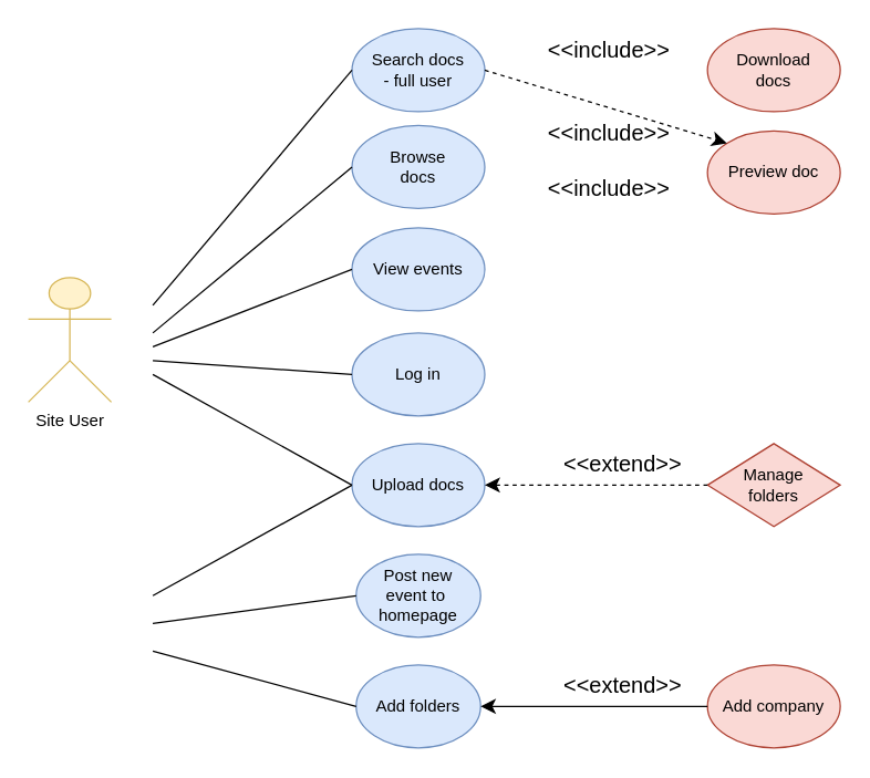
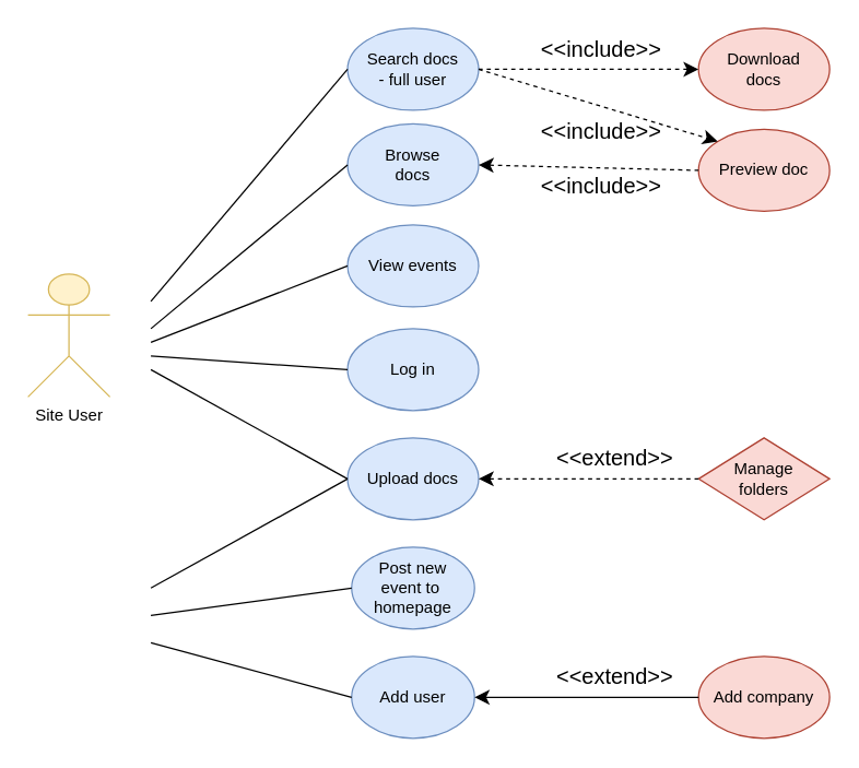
  <mxCell id="0" />
  <mxCell id="1" parent="0" />
  <mxCell id="2" value="Site User" style="shape=umlActor;verticalLabelPosition=bottom;verticalAlign=top;html=1;outlineConnect=0;fillColor=#fff2cc;strokeColor=#d6b656;" vertex="1" parent="1"><mxGeometry x="20" y="200" width="60" height="90" as="geometry" /></mxCell>
  <mxCell id="3" value="Search docs&lt;div&gt;- full user&lt;/div&gt;" style="ellipse;whiteSpace=wrap;html=1;fillColor=#dae8fc;strokeColor=#6c8ebf;" vertex="1" parent="1"><mxGeometry x="254" y="20" width="96" height="60" as="geometry" /></mxCell>
  <mxCell id="4" value="Browse&lt;div&gt;docs&lt;/div&gt;" style="ellipse;whiteSpace=wrap;html=1;fillColor=#dae8fc;strokeColor=#6c8ebf;" vertex="1" parent="1"><mxGeometry x="254" y="90" width="96" height="60" as="geometry" /></mxCell>
  <mxCell id="5" value="View events" style="ellipse;whiteSpace=wrap;html=1;fillColor=#dae8fc;strokeColor=#6c8ebf;" vertex="1" parent="1"><mxGeometry x="254" y="164" width="96" height="60" as="geometry" /></mxCell>
  <mxCell id="6" value="Log in" style="ellipse;whiteSpace=wrap;html=1;fillColor=#dae8fc;strokeColor=#6c8ebf;" vertex="1" parent="1"><mxGeometry x="254" y="240" width="96" height="60" as="geometry" /></mxCell>
  <mxCell id="7" value="Post new&lt;div&gt;event to&amp;nbsp;&lt;/div&gt;&lt;div&gt;homepage&lt;span style=&quot;color: rgba(0, 0, 0, 0); font-family: monospace; font-size: 0px; text-align: start; text-wrap: nowrap; background-color: initial;&quot;&gt;%3CmxGraphModel%3E%3Croot%3E%3CmxCell%20id%3D%220%22%2F%3E%3CmxCell%20id%3D%221%22%20parent%3D%220%22%2F%3E%3CmxCell%20id%3D%222%22%20value%3D%22Browse%26lt%3Bdiv%26gt%3Bdocs%26lt%3B%2Fdiv%26gt%3B%22%20style%3D%22ellipse%3BwhiteSpace%3Dwrap%3Bhtml%3D1%3B%22%20vertex%3D%221%22%20parent%3D%221%22%3E%3CmxGeometry%20x%3D%22330%22%20y%3D%22340%22%20width%3D%22110%22%20height%3D%2270%22%20as%3D%22geometry%22%2F%3E%3C%2FmxCell%3E%3C%2Froot%3E%3C%2FmxGraphModel%3E&lt;/span&gt;&lt;/div&gt;" style="ellipse;whiteSpace=wrap;html=1;fillColor=#dae8fc;strokeColor=#6c8ebf;" vertex="1" parent="1"><mxGeometry x="257" y="400" width="90" height="60" as="geometry" /></mxCell>
- <mxCell id="8" value="Add folders" style="ellipse;whiteSpace=wrap;html=1;fillColor=#dae8fc;strokeColor=#6c8ebf;" vertex="1" parent="1"><mxGeometry x="257" y="480" width="90" height="60" as="geometry" /></mxCell>
+ <mxCell id="8" value="Add user" style="ellipse;whiteSpace=wrap;html=1;fillColor=#dae8fc;strokeColor=#6c8ebf;" vertex="1" parent="1"><mxGeometry x="257" y="480" width="90" height="60" as="geometry" /></mxCell>
  <mxCell id="9" value="Upload docs" style="ellipse;whiteSpace=wrap;html=1;fillColor=#dae8fc;strokeColor=#6c8ebf;" vertex="1" parent="1"><mxGeometry x="254" y="320" width="96" height="60" as="geometry" /></mxCell>
  <mxCell id="10" value="Download&lt;div&gt;docs&lt;/div&gt;" style="ellipse;whiteSpace=wrap;html=1;fillColor=#fad9d5;strokeColor=#ae4132;" vertex="1" parent="1"><mxGeometry x="511" y="20" width="96" height="60" as="geometry" /></mxCell>
  <mxCell id="11" value="Preview doc" style="ellipse;whiteSpace=wrap;html=1;fillColor=#fad9d5;strokeColor=#ae4132;" vertex="1" parent="1"><mxGeometry x="511" y="94" width="96" height="60" as="geometry" /></mxCell>
  <mxCell id="12" value="Manage&lt;div&gt;folders&lt;/div&gt;" style="rhombus;whiteSpace=wrap;html=1;fillColor=#fad9d5;strokeColor=#ae4132;" vertex="1" parent="1"><mxGeometry x="511" y="320" width="96" height="60" as="geometry" /></mxCell>
  <mxCell id="13" value="Add company" style="ellipse;whiteSpace=wrap;html=1;fillColor=#fad9d5;strokeColor=#ae4132;" vertex="1" parent="1"><mxGeometry x="511" y="480" width="96" height="60" as="geometry" /></mxCell>
  <mxCell id="14" value="" style="endArrow=classic;html=1;rounded=0;fontSize=12;startSize=8;endSize=8;curved=1;exitX=1;exitY=0.5;exitDx=0;exitDy=0;entryX=0;entryY=0;entryDx=0;entryDy=0;dashed=1;" edge="1" parent="1" source="3" target="11"><mxGeometry width="50" height="50" relative="1" as="geometry"><mxPoint x="560" y="240" as="sourcePoint" /><mxPoint x="610" y="190" as="targetPoint" /></mxGeometry></mxCell>
+ <mxCell id="15" value="" style="endArrow=classic;html=1;rounded=0;fontSize=12;startSize=8;endSize=8;curved=1;exitX=1;exitY=0.5;exitDx=0;exitDy=0;entryX=0;entryY=0.5;entryDx=0;entryDy=0;dashed=1;" edge="1" parent="1" source="3" target="10"><mxGeometry width="50" height="50" relative="1" as="geometry"><mxPoint x="430" y="-30" as="sourcePoint" /><mxPoint x="480" y="-80" as="targetPoint" /></mxGeometry></mxCell>
+ <mxCell id="16" value="" style="endArrow=classic;html=1;rounded=0;fontSize=12;startSize=8;endSize=8;curved=1;exitX=0;exitY=0.5;exitDx=0;exitDy=0;entryX=1;entryY=0.5;entryDx=0;entryDy=0;dashed=1;" edge="1" parent="1" source="11" target="4"><mxGeometry width="50" height="50" relative="1" as="geometry"><mxPoint x="420" y="160" as="sourcePoint" /><mxPoint x="470" y="110" as="targetPoint" /></mxGeometry></mxCell>
  <mxCell id="17" value="" style="endArrow=classic;html=1;rounded=0;fontSize=12;startSize=8;endSize=8;curved=1;exitX=0;exitY=0.5;exitDx=0;exitDy=0;entryX=1;entryY=0.5;entryDx=0;entryDy=0;dashed=1;" edge="1" parent="1" source="12" target="9"><mxGeometry width="50" height="50" relative="1" as="geometry"><mxPoint x="360" y="420" as="sourcePoint" /><mxPoint x="540" y="420" as="targetPoint" /></mxGeometry></mxCell>
  <mxCell id="18" value="" style="endArrow=classic;html=1;rounded=0;fontSize=12;startSize=8;endSize=8;curved=1;entryX=1;entryY=0.5;entryDx=0;entryDy=0;exitX=0;exitY=0.5;exitDx=0;exitDy=0;dashed=0;" edge="1" parent="1" source="13" target="8"><mxGeometry width="50" height="50" relative="1" as="geometry"><mxPoint x="440" y="570" as="sourcePoint" /><mxPoint x="490" y="520" as="targetPoint" /></mxGeometry></mxCell>
  <mxCell id="19" value="&amp;lt;&amp;lt;include&amp;gt;&amp;gt;" style="text;html=1;align=center;verticalAlign=middle;whiteSpace=wrap;rounded=0;fontSize=16;" vertex="1" parent="1"><mxGeometry x="410" y="20" width="60" height="30" as="geometry" /></mxCell>
  <mxCell id="20" value="&amp;lt;&amp;lt;include&amp;gt;&amp;gt;" style="text;html=1;align=center;verticalAlign=middle;whiteSpace=wrap;rounded=0;fontSize=16;rotation=0;" vertex="1" parent="1"><mxGeometry x="410" y="80" width="60" height="30" as="geometry" /></mxCell>
  <mxCell id="21" value="&amp;lt;&amp;lt;include&amp;gt;&amp;gt;" style="text;html=1;align=center;verticalAlign=middle;whiteSpace=wrap;rounded=0;fontSize=16;" vertex="1" parent="1"><mxGeometry x="410" y="120" width="60" height="30" as="geometry" /></mxCell>
  <mxCell id="22" value="&amp;lt;&amp;lt;extend&amp;gt;&amp;gt;" style="text;html=1;align=center;verticalAlign=middle;whiteSpace=wrap;rounded=0;fontSize=16;" vertex="1" parent="1"><mxGeometry x="420" y="320" width="60" height="30" as="geometry" /></mxCell>
  <mxCell id="23" value="&amp;lt;&amp;lt;extend&amp;gt;&amp;gt;" style="text;html=1;align=center;verticalAlign=middle;whiteSpace=wrap;rounded=0;fontSize=16;" vertex="1" parent="1"><mxGeometry x="420" y="480" width="60" height="30" as="geometry" /></mxCell>
  <mxCell id="24" value="" style="endArrow=none;html=1;rounded=0;fontSize=12;startSize=8;endSize=8;curved=1;entryX=0;entryY=0.5;entryDx=0;entryDy=0;" edge="1" parent="1" target="9"><mxGeometry width="50" height="50" relative="1" as="geometry"><mxPoint x="110" y="430" as="sourcePoint" /><mxPoint x="190" y="450" as="targetPoint" /></mxGeometry></mxCell>
  <mxCell id="25" value="" style="endArrow=none;html=1;rounded=0;fontSize=12;startSize=8;endSize=8;curved=1;entryX=0;entryY=0.5;entryDx=0;entryDy=0;" edge="1" parent="1" target="7"><mxGeometry width="50" height="50" relative="1" as="geometry"><mxPoint x="110" y="450" as="sourcePoint" /><mxPoint x="210" y="450" as="targetPoint" /></mxGeometry></mxCell>
  <mxCell id="26" value="" style="endArrow=none;html=1;rounded=0;fontSize=12;startSize=8;endSize=8;curved=1;entryX=0;entryY=0.5;entryDx=0;entryDy=0;" edge="1" parent="1" target="8"><mxGeometry width="50" height="50" relative="1" as="geometry"><mxPoint x="110" y="470" as="sourcePoint" /><mxPoint x="190" y="490" as="targetPoint" /></mxGeometry></mxCell>
  <mxCell id="27" value="" style="endArrow=none;html=1;rounded=0;fontSize=12;startSize=8;endSize=8;curved=1;entryX=0;entryY=0.5;entryDx=0;entryDy=0;" edge="1" parent="1" target="9"><mxGeometry width="50" height="50" relative="1" as="geometry"><mxPoint x="110" y="270" as="sourcePoint" /><mxPoint x="230" y="190" as="targetPoint" /></mxGeometry></mxCell>
  <mxCell id="28" value="" style="endArrow=none;html=1;rounded=0;fontSize=12;startSize=8;endSize=8;curved=1;entryX=0;entryY=0.5;entryDx=0;entryDy=0;" edge="1" parent="1" target="6"><mxGeometry width="50" height="50" relative="1" as="geometry"><mxPoint x="110" y="260" as="sourcePoint" /><mxPoint x="180" y="160" as="targetPoint" /></mxGeometry></mxCell>
  <mxCell id="29" value="" style="endArrow=none;html=1;rounded=0;fontSize=12;startSize=8;endSize=8;curved=1;entryX=0;entryY=0.5;entryDx=0;entryDy=0;" edge="1" parent="1" target="5"><mxGeometry width="50" height="50" relative="1" as="geometry"><mxPoint x="110" y="250" as="sourcePoint" /><mxPoint x="170" y="140" as="targetPoint" /></mxGeometry></mxCell>
  <mxCell id="30" value="" style="endArrow=none;html=1;rounded=0;fontSize=12;startSize=8;endSize=8;curved=1;entryX=0;entryY=0.5;entryDx=0;entryDy=0;" edge="1" parent="1" target="4"><mxGeometry width="50" height="50" relative="1" as="geometry"><mxPoint x="110" y="240" as="sourcePoint" /><mxPoint x="170" y="120" as="targetPoint" /></mxGeometry></mxCell>
  <mxCell id="31" value="" style="endArrow=none;html=1;rounded=0;fontSize=12;startSize=8;endSize=8;curved=1;entryX=0;entryY=0.5;entryDx=0;entryDy=0;" edge="1" parent="1" target="3"><mxGeometry width="50" height="50" relative="1" as="geometry"><mxPoint x="110" y="220" as="sourcePoint" /><mxPoint x="190" y="110" as="targetPoint" /></mxGeometry></mxCell>
